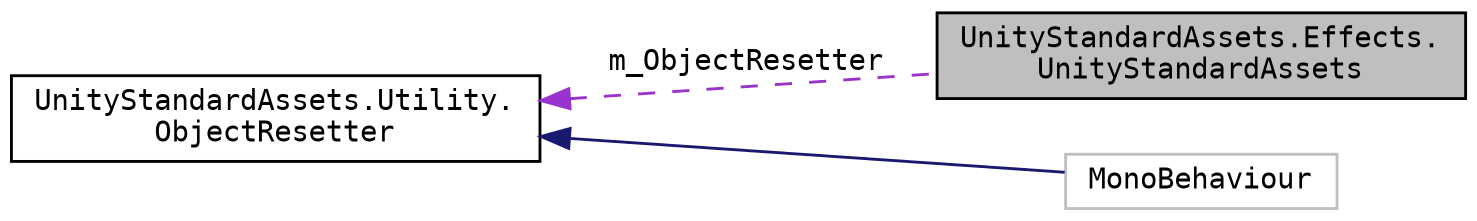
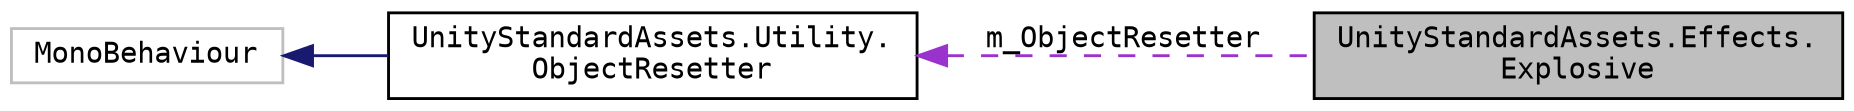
  digraph {
    fontname="DejaVu Sans Mono"
    rankdir=LR
    node [color=black fillcolor=white fontname="DejaVu Sans Mono" fontsize=10 shape=record style=filled]
    edge [dir=back fontname="DejaVu Sans Mono" fontsize=10 labelfontname=Helvetica labelfontsize=10]
-   n1 [fillcolor=grey75 fontcolor=black height=0.2 label="UnityStandardAssets.Effects.\lUnityStandardAssets" width=0.4]
+   n1 [fillcolor=grey75 fontcolor=black height=0.2 label="UnityStandardAssets.Effects.\lExplosive" width=0.4]
    n2 [color=grey75 height=0.2 label=MonoBehaviour width=0.4]
    n3 [height=0.2 label="UnityStandardAssets.Utility.\lObjectResetter" width=0.4]
-   n3 -> n2 [color=midnightblue style=solid]
+   n2 -> n3 [color=midnightblue style=solid]
    n3 -> n1 [color=darkorchid3 label=" m_ObjectResetter" style=dashed]
  }
